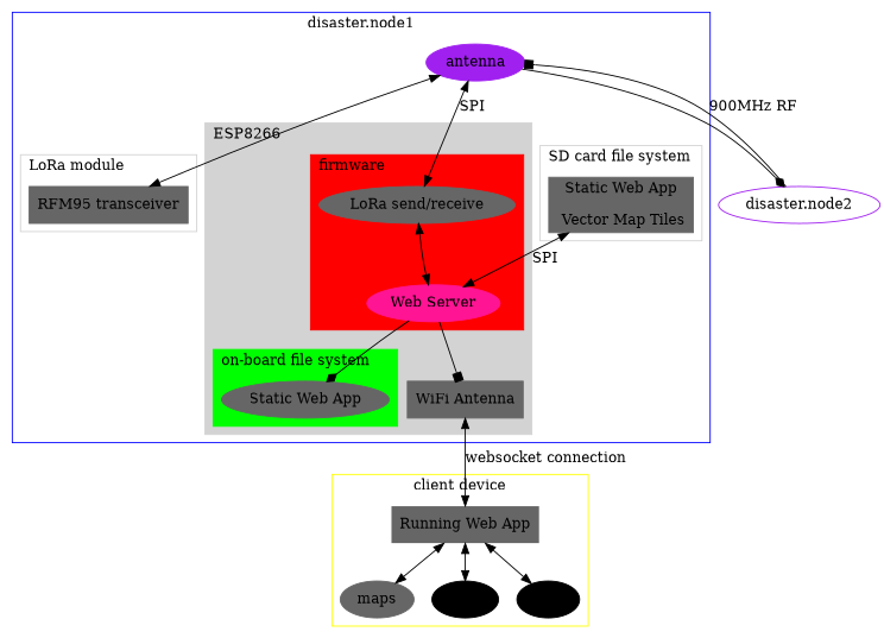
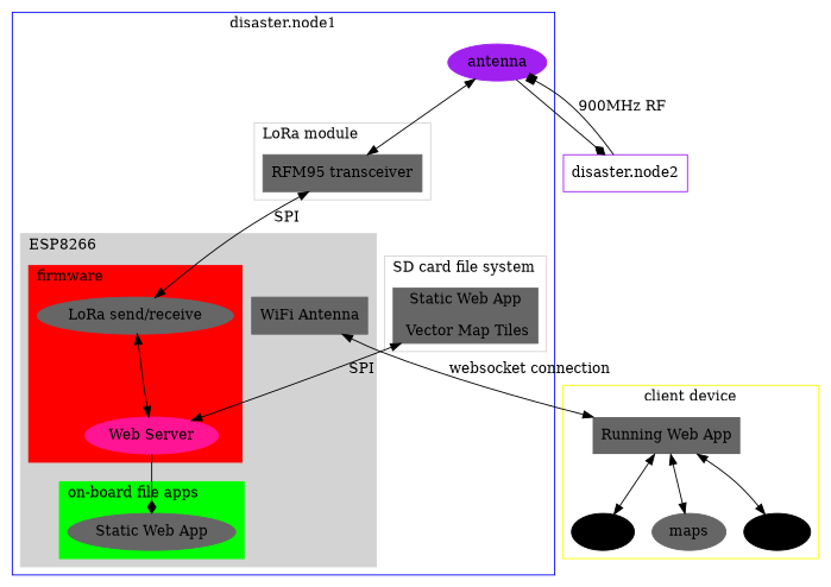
  digraph {
    node [color=gray40 style=filled]
    edge [dir=both]
    n1 [label="RFM95 transceiver" shape=box]
    n2 [label="Static Web App\n\n Vector Map Tiles" shape=box]
    n3 [label="LoRa send/receive"]
    n4 [color=deeppink label="Web Server"]
    n5 [label="Static Web App"]
    n6 [label="WiFi Antenna" shape=box]
    antenna [color=purple shape=ellipse]
    n8 [label="Running Web App" shape=none]
    maps
    apps [color=black]
    chat [color=black]
-   n12 [color=purple label="disaster.node2" shape=ellipse style=""]
+   n12 [color=purple label="disaster.node2" shape=box style=""]
    subgraph cluster_1 {
      color=blue
      label="disaster.node1"
      antenna
      subgraph cluster_2 {
        color=lightgrey
        label="LoRa module"
        labeljust=l
        n1
      }
      subgraph cluster_3 {
        color=lightgrey
        label="SD card file system"
        labeljust=l
        n2
      }
      subgraph cluster_4 {
        color=lightgrey
        label=ESP8266
        labeljust=l
        style=filled
        n6
        subgraph cluster_5 {
          color=red
          label=firmware
          labeljust=l
          style=filled
          n3
          n4
        }
        subgraph cluster_6 {
          color=green
-         label="on-board file system"
+         label="on-board file apps"
          labeljust=l
          style=filled
          n5
        }
      }
    }
    subgraph cluster_7 {
      color=yellow
      label="client device"
      n8
      maps
      apps
      chat
    }
-   antenna -> n3 [label=SPI]
+   n1 -> n3 [label=SPI]
    n2 -> n4 [label=SPI]
    n3 -> n4
    n4 -> n5 [arrowhead=diamond dir=""]
-   n4 -> n6 [arrowhead=box dir=""]
    n6 -> n8 [label="websocket connection"]
    antenna -> n1
    antenna -> n12 [arrowhead=diamond dir=""]
    n8 -> maps
    n8 -> apps
    n8 -> chat
    n12 -> antenna [arrowhead=box label="900MHz RF" dir=""]
  }
